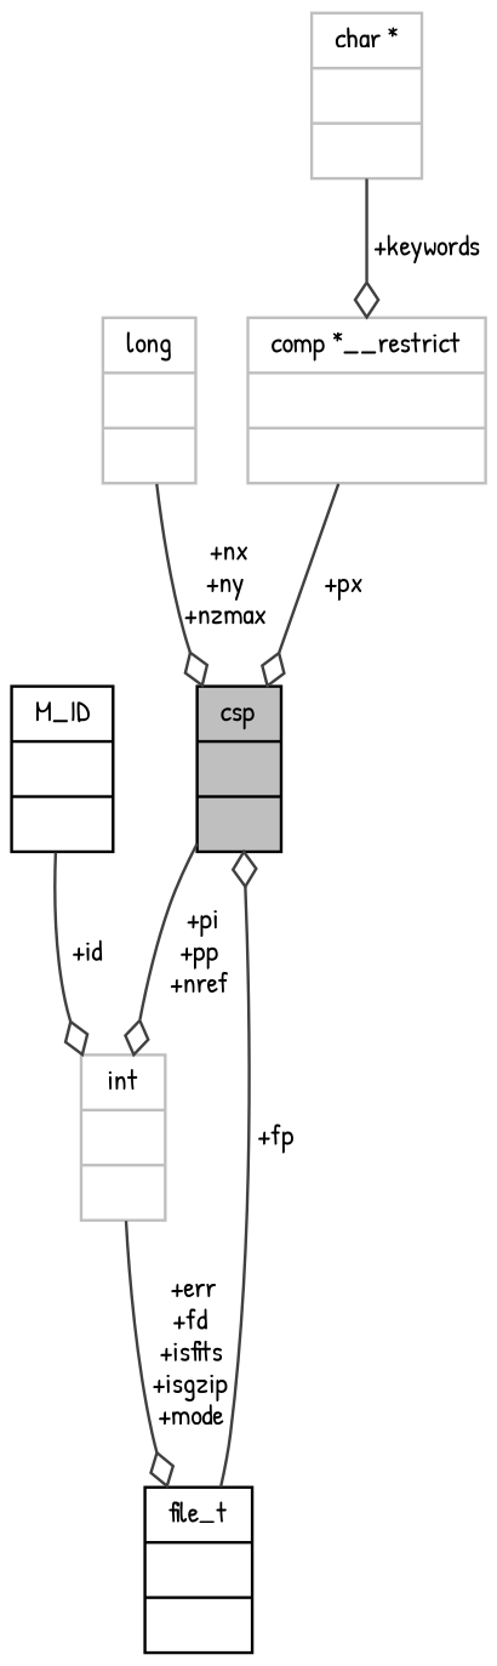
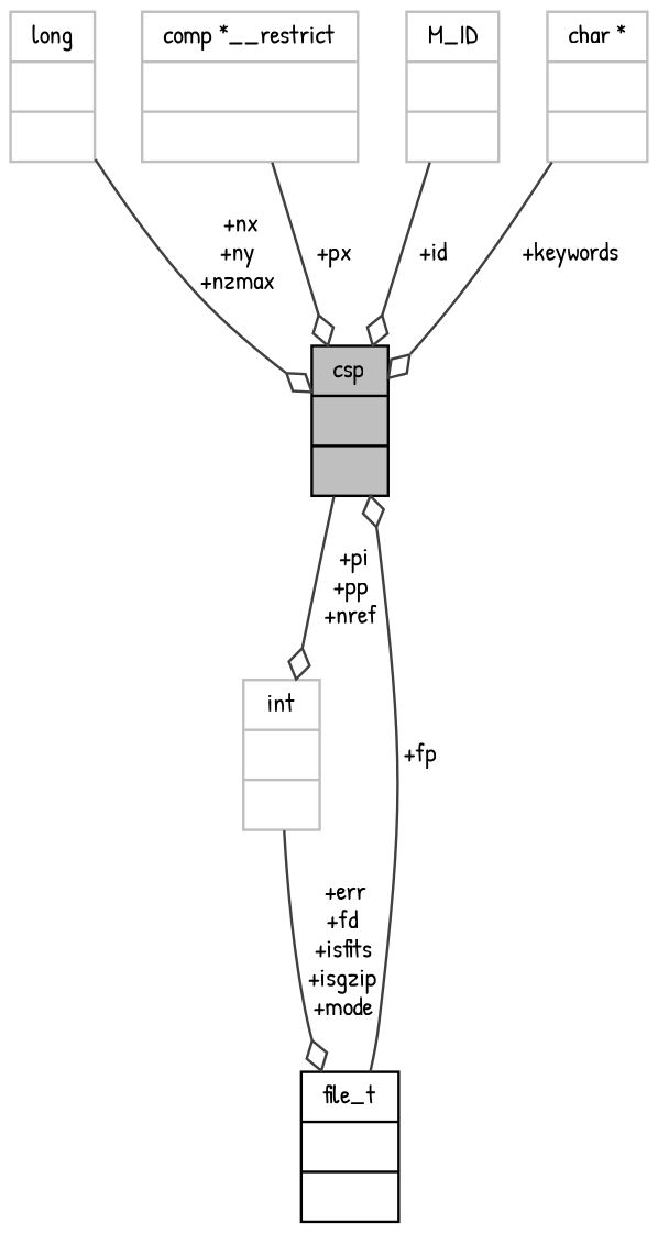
  digraph {
    fontname="Patrick Hand"
    node [color=grey75 fontname="Patrick Hand" fontsize=10 shape=record]
    edge [arrowhead=odiamond color=grey25 fontname="Patrick Hand" fontsize=10 labelfontname=Helvetica labelfontsize=10 style=solid]
    n1 [color=black fillcolor=grey75 fontcolor=black height=0.2 label="{csp\n||}" style=filled width=0.4]
    n2 [height=0.2 label="{int\n||}" width=0.4]
    n3 [color=black height=0.2 label="{file_t\n||}" width=0.4]
    n4 [height=0.2 label="{long\n||}" width=0.4]
    n5 [height=0.2 label="{comp *__restrict\n||}" width=0.4]
-   n6 [color=black height=0.2 label="{M_ID\n||}" width=0.4]
+   n6 [height=0.2 label="{M_ID\n||}" width=0.4]
    n7 [height=0.2 label="{char *\n||}" width=0.4]
    n1 -> n2 [label=" +pi\n+pp\n+nref"]
    n2 -> n3 [label=" +err\n+fd\n+isfits\n+isgzip\n+mode"]
    n3 -> n1 [label=" +fp"]
    n4 -> n1 [label=" +nx\n+ny\n+nzmax"]
    n5 -> n1 [label=" +px"]
-   n6 -> n2 [label=" +id"]
-   n7 -> n5 [label=" +keywords"]
+   n6 -> n1 [label=" +id"]
+   n7 -> n1 [label=" +keywords"]
  }
